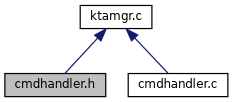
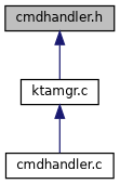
  digraph {
    node [color=black fillcolor=white fontname=Helvetica fontsize=10 shape=record style=filled]
    edge [color=midnightblue dir=back fontname=Helvetica fontsize=10 labelfontname=Helvetica labelfontsize=10 style=solid]
    n1 [fillcolor=grey75 fontcolor=black height=0.2 label="cmdhandler.h" width=0.4]
    n2 [height=0.2 label="ktamgr.c" width=0.4]
    n3 [height=0.2 label="cmdhandler.c" width=0.4]
-   n2 -> n1
+   n1 -> n2
    n2 -> n3
  }
